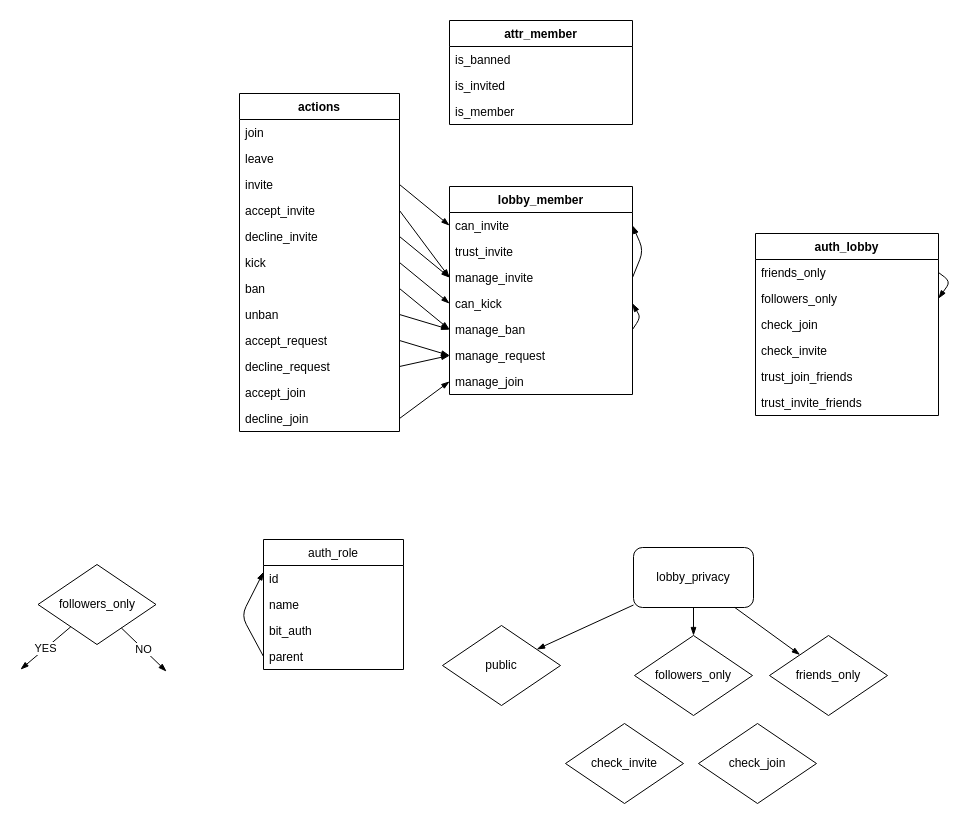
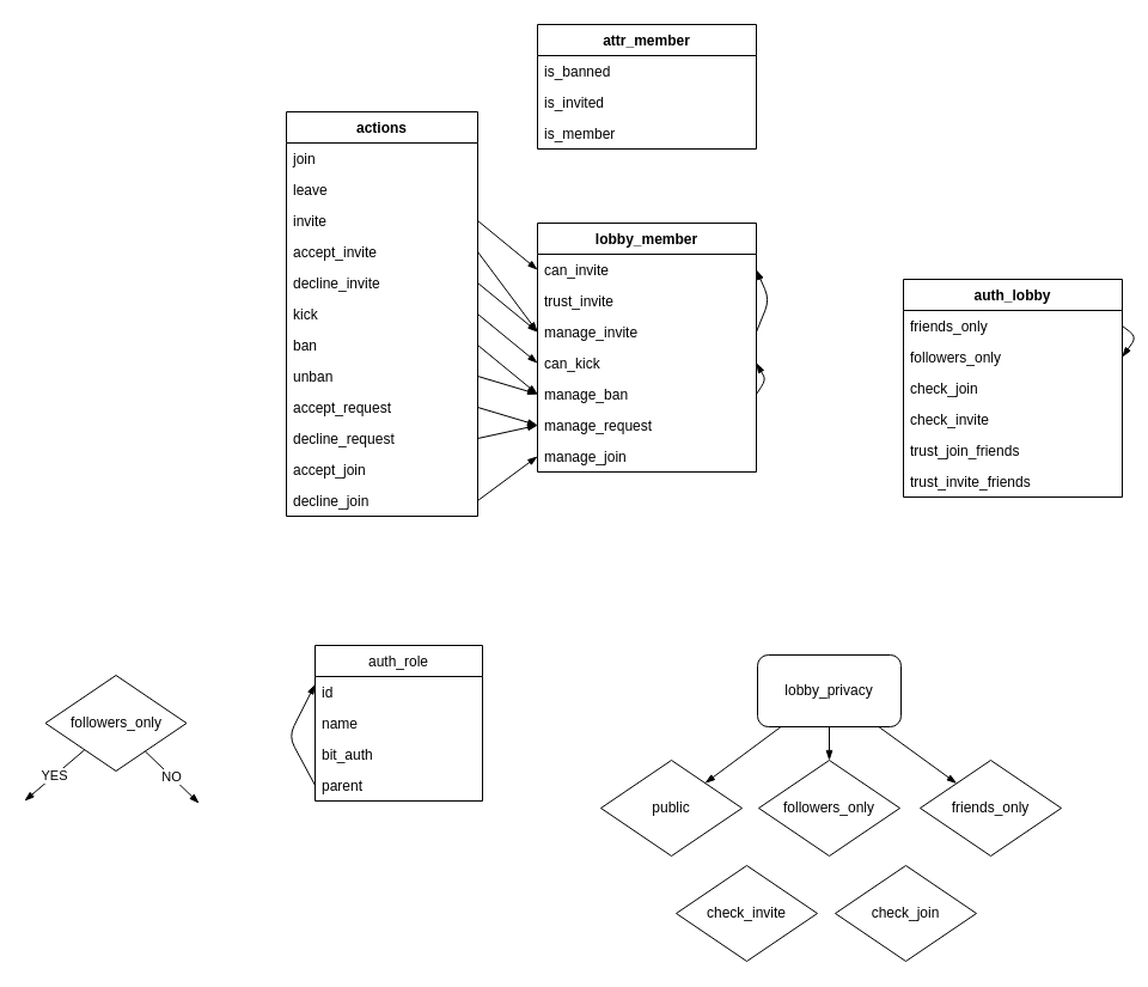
  <mxCell id="0" />
  <mxCell id="1" parent="0" />
  <mxCell id="2" style="rounded=0;orthogonalLoop=1;jettySize=auto;html=1;exitX=1;exitY=0.5;exitDx=0;exitDy=0;entryX=0;entryY=0.5;entryDx=0;entryDy=0;endArrow=blockThin;endFill=1;" parent="1" source="14" target="26" edge="1"><mxGeometry relative="1" as="geometry"><mxPoint x="430" y="88" as="targetPoint" /></mxGeometry></mxCell>
  <mxCell id="3" style="rounded=0;orthogonalLoop=1;jettySize=auto;html=1;exitX=1;exitY=0.5;exitDx=0;exitDy=0;entryX=0;entryY=0.5;entryDx=0;entryDy=0;endArrow=blockThin;endFill=1;" parent="1" source="15" target="26" edge="1"><mxGeometry relative="1" as="geometry"><mxPoint x="465" y="209" as="targetPoint" /><mxPoint x="409" y="220" as="sourcePoint" /></mxGeometry></mxCell>
  <mxCell id="4" style="rounded=0;orthogonalLoop=1;jettySize=auto;html=1;exitX=1;exitY=0.5;exitDx=0;exitDy=0;entryX=0;entryY=0.5;entryDx=0;entryDy=0;endArrow=blockThin;endFill=1;" parent="1" source="17" target="28" edge="1"><mxGeometry relative="1" as="geometry"><mxPoint x="465" y="209" as="targetPoint" /><mxPoint x="409" y="246" as="sourcePoint" /></mxGeometry></mxCell>
  <mxCell id="5" style="rounded=0;orthogonalLoop=1;jettySize=auto;html=1;exitX=1;exitY=0.5;exitDx=0;exitDy=0;entryX=0;entryY=0.5;entryDx=0;entryDy=0;endArrow=blockThin;endFill=1;" parent="1" source="18" target="28" edge="1"><mxGeometry relative="1" as="geometry"><mxPoint x="465" y="235" as="targetPoint" /><mxPoint x="409" y="298" as="sourcePoint" /></mxGeometry></mxCell>
  <mxCell id="6" style="rounded=0;orthogonalLoop=1;jettySize=auto;html=1;exitX=1;exitY=0.5;exitDx=0;exitDy=0;entryX=0;entryY=0.5;entryDx=0;entryDy=0;endArrow=blockThin;endFill=1;" parent="1" source="19" target="29" edge="1"><mxGeometry relative="1" as="geometry"><mxPoint x="465" y="235" as="targetPoint" /><mxPoint x="409" y="324" as="sourcePoint" /></mxGeometry></mxCell>
  <mxCell id="7" style="rounded=0;orthogonalLoop=1;jettySize=auto;html=1;exitX=1;exitY=0.5;exitDx=0;exitDy=0;entryX=0;entryY=0.5;entryDx=0;entryDy=0;endArrow=blockThin;endFill=1;" parent="1" source="20" target="29" edge="1"><mxGeometry relative="1" as="geometry"><mxPoint x="465" y="261" as="targetPoint" /><mxPoint x="409" y="350" as="sourcePoint" /></mxGeometry></mxCell>
  <mxCell id="8" style="rounded=0;orthogonalLoop=1;jettySize=auto;html=1;exitX=1;exitY=0.5;exitDx=0;exitDy=0;entryX=0;entryY=0.5;entryDx=0;entryDy=0;endArrow=blockThin;endFill=1;" parent="1" source="13" target="24" edge="1"><mxGeometry relative="1" as="geometry"><mxPoint x="465" y="235" as="targetPoint" /><mxPoint x="409" y="220" as="sourcePoint" /></mxGeometry></mxCell>
  <mxCell id="9" style="rounded=0;orthogonalLoop=1;jettySize=auto;html=1;exitX=1;exitY=0.5;exitDx=0;exitDy=0;entryX=0;entryY=0.5;entryDx=0;entryDy=0;endArrow=blockThin;endFill=1;" parent="1" source="16" target="27" edge="1"><mxGeometry relative="1" as="geometry"><mxPoint x="465" y="209" as="targetPoint" /><mxPoint x="409" y="194" as="sourcePoint" /></mxGeometry></mxCell>
  <mxCell id="10" value="actions" style="swimlane;fontStyle=1;align=center;verticalAlign=top;childLayout=stackLayout;horizontal=1;startSize=26;horizontalStack=0;resizeParent=1;resizeParentMax=0;resizeLast=0;collapsible=1;marginBottom=0;" parent="1" vertex="1"><mxGeometry x="239" y="93" width="160" height="338" as="geometry" /></mxCell>
  <mxCell id="11" value="join" style="text;strokeColor=none;fillColor=none;align=left;verticalAlign=top;spacingLeft=4;spacingRight=4;overflow=hidden;rotatable=0;points=[[0,0.5],[1,0.5]];portConstraint=eastwest;" parent="10" vertex="1"><mxGeometry y="26" width="160" height="26" as="geometry" /></mxCell>
  <mxCell id="12" value="leave" style="text;strokeColor=none;fillColor=none;align=left;verticalAlign=top;spacingLeft=4;spacingRight=4;overflow=hidden;rotatable=0;points=[[0,0.5],[1,0.5]];portConstraint=eastwest;" parent="10" vertex="1"><mxGeometry y="52" width="160" height="26" as="geometry" /></mxCell>
  <mxCell id="13" value="invite" style="text;strokeColor=none;fillColor=none;align=left;verticalAlign=top;spacingLeft=4;spacingRight=4;overflow=hidden;rotatable=0;points=[[0,0.5],[1,0.5]];portConstraint=eastwest;" parent="10" vertex="1"><mxGeometry y="78" width="160" height="26" as="geometry" /></mxCell>
  <mxCell id="14" value="accept_invite" style="text;strokeColor=none;fillColor=none;align=left;verticalAlign=top;spacingLeft=4;spacingRight=4;overflow=hidden;rotatable=0;points=[[0,0.5],[1,0.5]];portConstraint=eastwest;" parent="10" vertex="1"><mxGeometry y="104" width="160" height="26" as="geometry" /></mxCell>
  <mxCell id="15" value="decline_invite" style="text;strokeColor=none;fillColor=none;align=left;verticalAlign=top;spacingLeft=4;spacingRight=4;overflow=hidden;rotatable=0;points=[[0,0.5],[1,0.5]];portConstraint=eastwest;" parent="10" vertex="1"><mxGeometry y="130" width="160" height="26" as="geometry" /></mxCell>
  <mxCell id="16" value="kick" style="text;strokeColor=none;fillColor=none;align=left;verticalAlign=top;spacingLeft=4;spacingRight=4;overflow=hidden;rotatable=0;points=[[0,0.5],[1,0.5]];portConstraint=eastwest;" parent="10" vertex="1"><mxGeometry y="156" width="160" height="26" as="geometry" /></mxCell>
  <mxCell id="17" value="ban" style="text;strokeColor=none;fillColor=none;align=left;verticalAlign=top;spacingLeft=4;spacingRight=4;overflow=hidden;rotatable=0;points=[[0,0.5],[1,0.5]];portConstraint=eastwest;" parent="10" vertex="1"><mxGeometry y="182" width="160" height="26" as="geometry" /></mxCell>
  <mxCell id="18" value="unban" style="text;strokeColor=none;fillColor=none;align=left;verticalAlign=top;spacingLeft=4;spacingRight=4;overflow=hidden;rotatable=0;points=[[0,0.5],[1,0.5]];portConstraint=eastwest;" parent="10" vertex="1"><mxGeometry y="208" width="160" height="26" as="geometry" /></mxCell>
  <mxCell id="19" value="accept_request" style="text;strokeColor=none;fillColor=none;align=left;verticalAlign=top;spacingLeft=4;spacingRight=4;overflow=hidden;rotatable=0;points=[[0,0.5],[1,0.5]];portConstraint=eastwest;" parent="10" vertex="1"><mxGeometry y="234" width="160" height="26" as="geometry" /></mxCell>
  <mxCell id="20" value="decline_request" style="text;strokeColor=none;fillColor=none;align=left;verticalAlign=top;spacingLeft=4;spacingRight=4;overflow=hidden;rotatable=0;points=[[0,0.5],[1,0.5]];portConstraint=eastwest;" parent="10" vertex="1"><mxGeometry y="260" width="160" height="26" as="geometry" /></mxCell>
  <mxCell id="21" value="accept_join" style="text;strokeColor=none;fillColor=none;align=left;verticalAlign=top;spacingLeft=4;spacingRight=4;overflow=hidden;rotatable=0;points=[[0,0.5],[1,0.5]];portConstraint=eastwest;" parent="10" vertex="1"><mxGeometry y="286" width="160" height="26" as="geometry" /></mxCell>
  <mxCell id="22" value="decline_join" style="text;strokeColor=none;fillColor=none;align=left;verticalAlign=top;spacingLeft=4;spacingRight=4;overflow=hidden;rotatable=0;points=[[0,0.5],[1,0.5]];portConstraint=eastwest;" parent="10" vertex="1"><mxGeometry y="312" width="160" height="26" as="geometry" /></mxCell>
  <mxCell id="23" value="lobby_member" style="swimlane;fontStyle=1;align=center;verticalAlign=top;childLayout=stackLayout;horizontal=1;startSize=26;horizontalStack=0;resizeParent=1;resizeParentMax=0;resizeLast=0;collapsible=1;marginBottom=0;" parent="1" vertex="1"><mxGeometry x="449" y="186" width="183" height="208" as="geometry" /></mxCell>
  <mxCell id="24" value="can_invite" style="text;strokeColor=none;fillColor=none;align=left;verticalAlign=top;spacingLeft=4;spacingRight=4;overflow=hidden;rotatable=0;points=[[0,0.5],[1,0.5]];portConstraint=eastwest;" parent="23" vertex="1"><mxGeometry y="26" width="183" height="26" as="geometry" /></mxCell>
  <mxCell id="25" value="trust_invite" style="text;strokeColor=none;fillColor=none;align=left;verticalAlign=top;spacingLeft=4;spacingRight=4;overflow=hidden;rotatable=0;points=[[0,0.5],[1,0.5]];portConstraint=eastwest;" parent="23" vertex="1"><mxGeometry y="52" width="183" height="26" as="geometry" /></mxCell>
  <mxCell id="26" value="manage_invite" style="text;strokeColor=none;fillColor=none;align=left;verticalAlign=top;spacingLeft=4;spacingRight=4;overflow=hidden;rotatable=0;points=[[0,0.5],[1,0.5]];portConstraint=eastwest;" parent="23" vertex="1"><mxGeometry y="78" width="183" height="26" as="geometry" /></mxCell>
  <mxCell id="27" value="can_kick" style="text;strokeColor=none;fillColor=none;align=left;verticalAlign=top;spacingLeft=4;spacingRight=4;overflow=hidden;rotatable=0;points=[[0,0.5],[1,0.5]];portConstraint=eastwest;" parent="23" vertex="1"><mxGeometry y="104" width="183" height="26" as="geometry" /></mxCell>
  <mxCell id="28" value="manage_ban" style="text;strokeColor=none;fillColor=none;align=left;verticalAlign=top;spacingLeft=4;spacingRight=4;overflow=hidden;rotatable=0;points=[[0,0.5],[1,0.5]];portConstraint=eastwest;" parent="23" vertex="1"><mxGeometry y="130" width="183" height="26" as="geometry" /></mxCell>
  <mxCell id="29" value="manage_request" style="text;strokeColor=none;fillColor=none;align=left;verticalAlign=top;spacingLeft=4;spacingRight=4;overflow=hidden;rotatable=0;points=[[0,0.5],[1,0.5]];portConstraint=eastwest;" parent="23" vertex="1"><mxGeometry y="156" width="183" height="26" as="geometry" /></mxCell>
  <mxCell id="30" value="manage_join" style="text;strokeColor=none;fillColor=none;align=left;verticalAlign=top;spacingLeft=4;spacingRight=4;overflow=hidden;rotatable=0;points=[[0,0.5],[1,0.5]];portConstraint=eastwest;" parent="23" vertex="1"><mxGeometry y="182" width="183" height="26" as="geometry" /></mxCell>
  <mxCell id="31" style="rounded=1;orthogonalLoop=1;jettySize=auto;html=1;entryX=1;entryY=0.5;entryDx=0;entryDy=0;endArrow=blockThin;endFill=1;exitX=1;exitY=0.5;exitDx=0;exitDy=0;" parent="23" source="28" target="27" edge="1"><mxGeometry relative="1" as="geometry"><mxPoint x="193" y="-42" as="sourcePoint" /><mxPoint x="193" y="-35" as="targetPoint" /><Array as="points"><mxPoint x="191" y="131" /></Array></mxGeometry></mxCell>
  <mxCell id="32" style="rounded=1;orthogonalLoop=1;jettySize=auto;html=1;entryX=1;entryY=0.5;entryDx=0;entryDy=0;endArrow=blockThin;endFill=1;exitX=1;exitY=0.5;exitDx=0;exitDy=0;" parent="23" source="26" target="24" edge="1"><mxGeometry relative="1" as="geometry"><mxPoint x="193.0" y="101.0" as="sourcePoint" /><mxPoint x="193.0" y="153" as="targetPoint" /><Array as="points"><mxPoint x="194" y="64" /></Array></mxGeometry></mxCell>
  <mxCell id="33" value="attr_member" style="swimlane;fontStyle=1;align=center;verticalAlign=top;childLayout=stackLayout;horizontal=1;startSize=26;horizontalStack=0;resizeParent=1;resizeParentMax=0;resizeLast=0;collapsible=1;marginBottom=0;" parent="1" vertex="1"><mxGeometry x="449" y="20" width="183" height="104" as="geometry" /></mxCell>
  <mxCell id="34" value="is_banned" style="text;strokeColor=none;fillColor=none;align=left;verticalAlign=top;spacingLeft=4;spacingRight=4;overflow=hidden;rotatable=0;points=[[0,0.5],[1,0.5]];portConstraint=eastwest;" parent="33" vertex="1"><mxGeometry y="26" width="183" height="26" as="geometry" /></mxCell>
  <mxCell id="35" value="is_invited" style="text;strokeColor=none;fillColor=none;align=left;verticalAlign=top;spacingLeft=4;spacingRight=4;overflow=hidden;rotatable=0;points=[[0,0.5],[1,0.5]];portConstraint=eastwest;" parent="33" vertex="1"><mxGeometry y="52" width="183" height="26" as="geometry" /></mxCell>
  <mxCell id="36" value="is_member" style="text;strokeColor=none;fillColor=none;align=left;verticalAlign=top;spacingLeft=4;spacingRight=4;overflow=hidden;rotatable=0;points=[[0,0.5],[1,0.5]];portConstraint=eastwest;" parent="33" vertex="1"><mxGeometry y="78" width="183" height="26" as="geometry" /></mxCell>
  <mxCell id="37" value="followers_only" style="rhombus;whiteSpace=wrap;html=1;" parent="1" vertex="1"><mxGeometry x="37.5" y="564" width="118" height="80" as="geometry" /></mxCell>
  <mxCell id="38" value="NO" style="rounded=0;orthogonalLoop=1;jettySize=auto;html=1;endArrow=blockThin;endFill=1;" parent="1" source="37" edge="1"><mxGeometry relative="1" as="geometry"><mxPoint x="166" y="671" as="targetPoint" /><mxPoint x="-72.723" y="531.003" as="sourcePoint" /></mxGeometry></mxCell>
  <mxCell id="39" value="YES" style="rounded=0;orthogonalLoop=1;jettySize=auto;html=1;endArrow=blockThin;endFill=1;" parent="1" source="37" edge="1"><mxGeometry relative="1" as="geometry"><mxPoint x="20" y="669" as="targetPoint" /><mxPoint x="-47.003" y="530.996" as="sourcePoint" /></mxGeometry></mxCell>
  <mxCell id="40" value="lobby_privacy" style="rounded=1;whiteSpace=wrap;html=1;" parent="1" vertex="1"><mxGeometry x="633" y="547" width="120" height="60" as="geometry" /></mxCell>
  <mxCell id="41" value="followers_only" style="rhombus;whiteSpace=wrap;html=1;" parent="1" vertex="1"><mxGeometry x="634" y="635" width="118" height="80" as="geometry" /></mxCell>
  <mxCell id="42" style="rounded=0;orthogonalLoop=1;jettySize=auto;html=1;endArrow=blockThin;endFill=1;" parent="1" source="40" target="41" edge="1"><mxGeometry relative="1" as="geometry"><mxPoint x="269" y="632" as="targetPoint" /><mxPoint x="269" y="597" as="sourcePoint" /></mxGeometry></mxCell>
  <mxCell id="43" value="friends_only" style="rhombus;whiteSpace=wrap;html=1;" parent="1" vertex="1"><mxGeometry x="769" y="635" width="118" height="80" as="geometry" /></mxCell>
  <mxCell id="44" style="rounded=0;orthogonalLoop=1;jettySize=auto;html=1;endArrow=blockThin;endFill=1;" parent="1" source="40" target="43" edge="1"><mxGeometry relative="1" as="geometry"><mxPoint x="627.175" y="656.068" as="targetPoint" /><mxPoint x="670.065" y="617" as="sourcePoint" /></mxGeometry></mxCell>
  <mxCell id="45" value="auth_role" style="swimlane;fontStyle=0;childLayout=stackLayout;horizontal=1;startSize=26;fillColor=none;horizontalStack=0;resizeParent=1;resizeParentMax=0;resizeLast=0;collapsible=1;marginBottom=0;" parent="1" vertex="1"><mxGeometry x="263" y="539" width="140" height="130" as="geometry" /></mxCell>
  <mxCell id="46" value="id" style="text;strokeColor=none;fillColor=none;align=left;verticalAlign=top;spacingLeft=4;spacingRight=4;overflow=hidden;rotatable=0;points=[[0,0.5],[1,0.5]];portConstraint=eastwest;" parent="45" vertex="1"><mxGeometry y="26" width="140" height="26" as="geometry" /></mxCell>
  <mxCell id="47" value="name" style="text;strokeColor=none;fillColor=none;align=left;verticalAlign=top;spacingLeft=4;spacingRight=4;overflow=hidden;rotatable=0;points=[[0,0.5],[1,0.5]];portConstraint=eastwest;" parent="45" vertex="1"><mxGeometry y="52" width="140" height="26" as="geometry" /></mxCell>
  <mxCell id="48" value="bit_auth" style="text;strokeColor=none;fillColor=none;align=left;verticalAlign=top;spacingLeft=4;spacingRight=4;overflow=hidden;rotatable=0;points=[[0,0.5],[1,0.5]];portConstraint=eastwest;" parent="45" vertex="1"><mxGeometry y="78" width="140" height="26" as="geometry" /></mxCell>
  <mxCell id="49" value="parent" style="text;strokeColor=none;fillColor=none;align=left;verticalAlign=top;spacingLeft=4;spacingRight=4;overflow=hidden;rotatable=0;points=[[0,0.5],[1,0.5]];portConstraint=eastwest;" parent="45" vertex="1"><mxGeometry y="104" width="140" height="26" as="geometry" /></mxCell>
  <mxCell id="50" style="rounded=0;orthogonalLoop=1;jettySize=auto;html=1;exitX=0;exitY=0.5;exitDx=0;exitDy=0;endArrow=blockThin;endFill=1;" parent="45" source="49" target="45" edge="1"><mxGeometry relative="1" as="geometry"><mxPoint x="-60" y="-162" as="targetPoint" /><mxPoint x="-110" y="-125" as="sourcePoint" /></mxGeometry></mxCell>
  <mxCell id="51" style="rounded=1;orthogonalLoop=1;jettySize=auto;html=1;exitX=0;exitY=0.5;exitDx=0;exitDy=0;endArrow=blockThin;endFill=1;entryX=0;entryY=0.25;entryDx=0;entryDy=0;" parent="45" source="49" target="45" edge="1"><mxGeometry relative="1" as="geometry"><mxPoint x="-25" y="15" as="targetPoint" /><mxPoint x="-181" y="-117" as="sourcePoint" /><Array as="points"><mxPoint x="-22" y="76" /></Array></mxGeometry></mxCell>
- <mxCell id="52" value="public" style="rhombus;whiteSpace=wrap;html=1;" parent="1" vertex="1"><mxGeometry x="442" y="625" width="118" height="80" as="geometry" /></mxCell>
+ <mxCell id="52" value="public" style="rhombus;whiteSpace=wrap;html=1;" parent="1" vertex="1"><mxGeometry x="502" y="635" width="118" height="80" as="geometry" /></mxCell>
  <mxCell id="53" style="rounded=0;orthogonalLoop=1;jettySize=auto;html=1;endArrow=blockThin;endFill=1;" parent="1" source="40" target="52" edge="1"><mxGeometry relative="1" as="geometry"><mxPoint x="808.576" y="658.948" as="targetPoint" /><mxPoint x="747.022" y="617" as="sourcePoint" /></mxGeometry></mxCell>
  <mxCell id="54" value="check_join" style="rhombus;whiteSpace=wrap;html=1;" parent="1" vertex="1"><mxGeometry x="698" y="723" width="118" height="80" as="geometry" /></mxCell>
  <mxCell id="55" style="rounded=0;orthogonalLoop=1;jettySize=auto;html=1;exitX=1;exitY=0.5;exitDx=0;exitDy=0;entryX=0;entryY=0.5;entryDx=0;entryDy=0;endArrow=blockThin;endFill=1;" parent="1" source="22" target="30" edge="1"><mxGeometry relative="1" as="geometry"><mxPoint x="459" y="365" as="targetPoint" /><mxPoint x="409" y="402" as="sourcePoint" /></mxGeometry></mxCell>
  <mxCell id="56" value="check_invite" style="rhombus;whiteSpace=wrap;html=1;" parent="1" vertex="1"><mxGeometry x="565" y="723" width="118" height="80" as="geometry" /></mxCell>
  <mxCell id="57" value="auth_lobby" style="swimlane;fontStyle=1;align=center;verticalAlign=top;childLayout=stackLayout;horizontal=1;startSize=26;horizontalStack=0;resizeParent=1;resizeParentMax=0;resizeLast=0;collapsible=1;marginBottom=0;" parent="1" vertex="1"><mxGeometry x="755" y="233" width="183" height="182" as="geometry" /></mxCell>
  <mxCell id="58" style="rounded=1;orthogonalLoop=1;jettySize=auto;html=1;exitX=1;exitY=0.5;exitDx=0;exitDy=0;entryX=1;entryY=0.5;entryDx=0;entryDy=0;endArrow=blockThin;endFill=1;" parent="57" source="59" target="61" edge="1"><mxGeometry relative="1" as="geometry"><Array as="points"><mxPoint x="195" y="48" /></Array></mxGeometry></mxCell>
  <mxCell id="59" value="friends_only" style="text;strokeColor=none;fillColor=none;align=left;verticalAlign=top;spacingLeft=4;spacingRight=4;overflow=hidden;rotatable=0;points=[[0,0.5],[1,0.5]];portConstraint=eastwest;" parent="57" vertex="1"><mxGeometry y="26" width="183" height="26" as="geometry" /></mxCell>
  <mxCell id="60" value="" style="edgeStyle=none;rounded=1;orthogonalLoop=1;jettySize=auto;html=1;endArrow=blockThin;endFill=1;" parent="57" source="61" target="62" edge="1"><mxGeometry relative="1" as="geometry" /></mxCell>
  <mxCell id="61" value="followers_only" style="text;strokeColor=none;fillColor=none;align=left;verticalAlign=top;spacingLeft=4;spacingRight=4;overflow=hidden;rotatable=0;points=[[0,0.5],[1,0.5]];portConstraint=eastwest;" parent="57" vertex="1"><mxGeometry y="52" width="183" height="26" as="geometry" /></mxCell>
  <mxCell id="62" value="check_join" style="text;strokeColor=none;fillColor=none;align=left;verticalAlign=top;spacingLeft=4;spacingRight=4;overflow=hidden;rotatable=0;points=[[0,0.5],[1,0.5]];portConstraint=eastwest;" parent="57" vertex="1"><mxGeometry y="78" width="183" height="26" as="geometry" /></mxCell>
  <mxCell id="63" value="check_invite" style="text;strokeColor=none;fillColor=none;align=left;verticalAlign=top;spacingLeft=4;spacingRight=4;overflow=hidden;rotatable=0;points=[[0,0.5],[1,0.5]];portConstraint=eastwest;" parent="57" vertex="1"><mxGeometry y="104" width="183" height="26" as="geometry" /></mxCell>
  <mxCell id="64" value="trust_join_friends" style="text;strokeColor=none;fillColor=none;align=left;verticalAlign=top;spacingLeft=4;spacingRight=4;overflow=hidden;rotatable=0;points=[[0,0.5],[1,0.5]];portConstraint=eastwest;" vertex="1" parent="57"><mxGeometry y="130" width="183" height="26" as="geometry" /></mxCell>
  <mxCell id="65" value="trust_invite_friends" style="text;strokeColor=none;fillColor=none;align=left;verticalAlign=top;spacingLeft=4;spacingRight=4;overflow=hidden;rotatable=0;points=[[0,0.5],[1,0.5]];portConstraint=eastwest;" vertex="1" parent="57"><mxGeometry y="156" width="183" height="26" as="geometry" /></mxCell>
